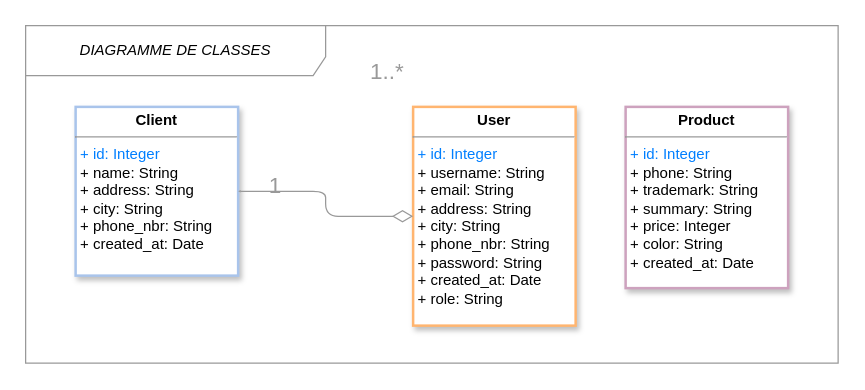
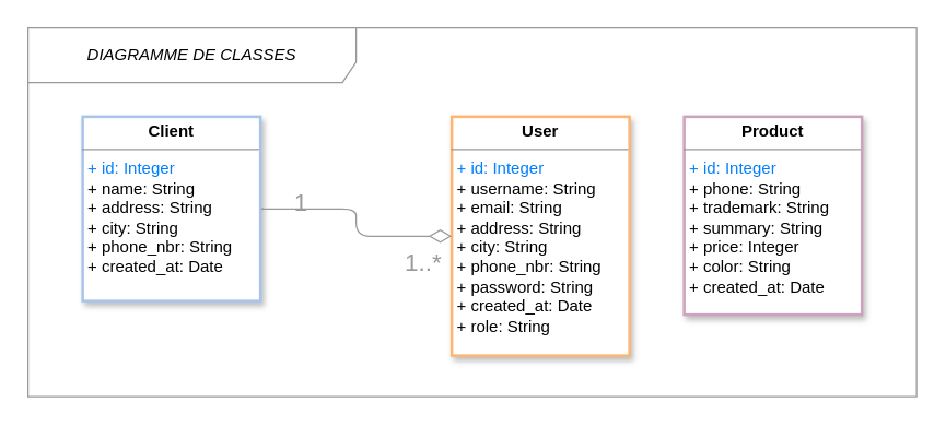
  <mxCell id="0" />
  <mxCell id="1" parent="0" />
  <mxCell id="2" value="&lt;span style=&quot;font-size: 12px;&quot;&gt;DIAGRAMME DE CLASSES&lt;/span&gt;" style="shape=umlFrame;whiteSpace=wrap;html=1;width=240;height=40;fillColor=#FFFFFF;swimlaneFillColor=#ffffff;strokeColor=#999999;fontSize=12;fontStyle=2" parent="1" vertex="1"><mxGeometry x="20" y="20" width="650" height="270" as="geometry" /></mxCell>
  <mxCell id="3" value="&lt;p style=&quot;margin: 0px ; margin-top: 4px ; text-align: center&quot;&gt;&lt;b&gt;User&lt;/b&gt;&lt;/p&gt;&lt;hr size=&quot;1&quot;&gt;&lt;p style=&quot;margin: 0px ; margin-left: 4px&quot;&gt;&lt;font color=&quot;#007fff&quot;&gt;+ id: Integer&lt;/font&gt;&lt;br&gt;&lt;/p&gt;&lt;p style=&quot;margin: 0px ; margin-left: 4px&quot;&gt;&lt;span&gt;+ username: String&lt;/span&gt;&lt;/p&gt;&lt;p style=&quot;margin: 0px ; margin-left: 4px&quot;&gt;&lt;span&gt;+ email: String&lt;/span&gt;&lt;/p&gt;&lt;p style=&quot;margin: 0px 0px 0px 4px&quot;&gt;+ address: String&lt;/p&gt;&lt;p style=&quot;margin: 0px 0px 0px 4px&quot;&gt;+ city: String&lt;/p&gt;&lt;p style=&quot;margin: 0px 0px 0px 4px&quot;&gt;+ phone_nbr: String&lt;/p&gt;&lt;p style=&quot;margin: 0px ; margin-left: 4px&quot;&gt;+ password: String&lt;/p&gt;&lt;p style=&quot;margin: 0px ; margin-left: 4px&quot;&gt;+ created_at: Date&lt;/p&gt;&lt;p style=&quot;margin: 0px ; margin-left: 4px&quot;&gt;+ role: String&lt;/p&gt;&lt;p style=&quot;margin: 0px ; margin-left: 4px&quot;&gt;&lt;br&gt;&lt;/p&gt;&lt;p style=&quot;margin: 0px ; margin-left: 4px&quot;&gt;&lt;span&gt;&amp;nbsp;&lt;/span&gt;&lt;/p&gt;&lt;p style=&quot;margin: 0px ; margin-left: 4px&quot;&gt;&lt;font color=&quot;#007FFF&quot;&gt;&lt;br&gt;&lt;/font&gt;&lt;/p&gt;" style="verticalAlign=top;align=left;overflow=fill;fontSize=12;fontFamily=Helvetica;html=1;fillColor=#FFFFFF;strokeWidth=2;shadow=1;strokeColor=#FFB570;" parent="1" vertex="1"><mxGeometry x="330" y="85" width="130" height="175" as="geometry" /></mxCell>
  <mxCell id="4" value="&lt;p style=&quot;margin: 0px ; margin-top: 4px ; text-align: center&quot;&gt;&lt;b&gt;Client&lt;/b&gt;&lt;/p&gt;&lt;hr size=&quot;1&quot;&gt;&lt;p style=&quot;margin: 0px ; margin-left: 4px&quot;&gt;&lt;font color=&quot;#007fff&quot;&gt;+ id: Integer&lt;/font&gt;&lt;/p&gt;&lt;p style=&quot;margin: 0px 0px 0px 4px&quot;&gt;+ name: String&lt;br&gt;&lt;/p&gt;&lt;p style=&quot;margin: 0px 0px 0px 4px&quot;&gt;+ address: String&lt;/p&gt;&lt;p style=&quot;margin: 0px 0px 0px 4px&quot;&gt;+ city: String&lt;/p&gt;&lt;p style=&quot;margin: 0px 0px 0px 4px&quot;&gt;+ phone_nbr: String&lt;/p&gt;&lt;p style=&quot;margin: 0px 0px 0px 4px&quot;&gt;+ created_at: Date&lt;/p&gt;&lt;p style=&quot;margin: 0px 0px 0px 4px&quot;&gt;&lt;br&gt;&lt;/p&gt;&amp;nbsp;" style="verticalAlign=top;align=left;overflow=fill;fontSize=12;fontFamily=Helvetica;html=1;gradientDirection=north;strokeWidth=2;rounded=0;shadow=1;strokeColor=#A9C4EB;" parent="1" vertex="1"><mxGeometry x="60" y="85" width="130" height="135" as="geometry" /></mxCell>
- <mxCell id="5" value="1..*" style="text;strokeColor=none;fillColor=none;align=left;verticalAlign=top;spacingLeft=4;spacingRight=4;overflow=hidden;rotatable=0;points=[[0,0.5],[1,0.5]];portConstraint=eastwest;fontSize=18;fontColor=#999999;" parent="1" vertex="1"><mxGeometry x="290" y="39" width="40" height="30" as="geometry" /></mxCell>
+ <mxCell id="5" value="1..*" style="text;strokeColor=none;fillColor=none;align=left;verticalAlign=top;spacingLeft=4;spacingRight=4;overflow=hidden;rotatable=0;points=[[0,0.5],[1,0.5]];portConstraint=eastwest;fontSize=18;fontColor=#999999;" parent="1" vertex="1"><mxGeometry x="290" y="174" width="40" height="30" as="geometry" /></mxCell>
  <mxCell id="6" value="" style="endArrow=open;html=1;endSize=0;startArrow=diamondThin;startSize=14;startFill=0;edgeStyle=orthogonalEdgeStyle;align=left;verticalAlign=bottom;entryX=1;entryY=0.5;entryDx=0;entryDy=0;exitX=0;exitY=0.5;exitDx=0;exitDy=0;strokeColor=#999999;" parent="1" source="3" target="4" edge="1"><mxGeometry x="-1" y="3" relative="1" as="geometry"><mxPoint x="22" y="208" as="sourcePoint" /><mxPoint x="48.9" y="159" as="targetPoint" /><Array as="points"><mxPoint x="260" y="173" /><mxPoint x="260" y="153" /></Array></mxGeometry></mxCell>
  <mxCell id="7" value="&lt;p style=&quot;margin: 0px ; margin-top: 4px ; text-align: center&quot;&gt;&lt;b&gt;Product&lt;/b&gt;&lt;/p&gt;&lt;hr size=&quot;1&quot;&gt;&lt;p style=&quot;margin: 0px ; margin-left: 4px&quot;&gt;&lt;font color=&quot;#007fff&quot;&gt;+ id: Integer&lt;/font&gt;&lt;br&gt;&lt;/p&gt;&lt;p style=&quot;margin: 0px ; margin-left: 4px&quot;&gt;&lt;span&gt;+ phone: String&lt;/span&gt;&lt;/p&gt;&lt;p style=&quot;margin: 0px ; margin-left: 4px&quot;&gt;&lt;span&gt;+ trademark: String&lt;/span&gt;&lt;/p&gt;&lt;p style=&quot;margin: 0px ; margin-left: 4px&quot;&gt;&lt;span&gt;+ summary: String&lt;/span&gt;&lt;/p&gt;&lt;p style=&quot;margin: 0px ; margin-left: 4px&quot;&gt;&lt;span&gt;+ price: Integer&lt;/span&gt;&lt;/p&gt;&lt;p style=&quot;margin: 0px ; margin-left: 4px&quot;&gt;&lt;span&gt;+ color: String&lt;/span&gt;&lt;/p&gt;&lt;p style=&quot;margin: 0px ; margin-left: 4px&quot;&gt;+ created_at: Date&lt;/p&gt;&lt;p style=&quot;margin: 0px ; margin-left: 4px&quot;&gt;&lt;br&gt;&lt;/p&gt;&lt;p style=&quot;margin: 0px ; margin-left: 4px&quot;&gt;&lt;span&gt;&amp;nbsp;&lt;/span&gt;&lt;/p&gt;&lt;p style=&quot;margin: 0px ; margin-left: 4px&quot;&gt;&lt;font color=&quot;#007FFF&quot;&gt;&lt;br&gt;&lt;/font&gt;&lt;/p&gt;" style="verticalAlign=top;align=left;overflow=fill;fontSize=12;fontFamily=Helvetica;html=1;fillColor=#FFFFFF;strokeWidth=2;shadow=1;strokeColor=#CDA2BE;" parent="1" vertex="1"><mxGeometry x="500" y="85" width="130" height="145" as="geometry" /></mxCell>
  <mxCell id="8" value="1" style="text;strokeColor=none;fillColor=none;align=left;verticalAlign=top;spacingLeft=4;spacingRight=4;overflow=hidden;rotatable=0;points=[[0,0.5],[1,0.5]];portConstraint=eastwest;fontSize=18;dashed=1;fontColor=#999999;" parent="1" vertex="1"><mxGeometry x="209" y="130" width="20" height="30" as="geometry" /></mxCell>
